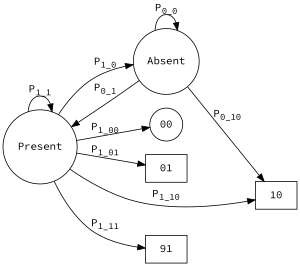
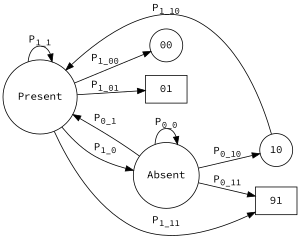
  digraph {
    fontname="Source Code Pro"
    rankdir=LR
    node [fontname="Source Code Pro" shape=circle]
    edge [fontname="Source Code Pro"]
    n1 [label=Present]
    n2 [label=Absent]
    n3 [label=00]
    n4 [label=01 shape=box]
-   n5 [label=10 shape=box]
+   n5 [label=10]
    n6 [label=91 shape=box]
    n1 -> n1 [label=<P<SUB>1_1</SUB>>]
    n1 -> n2 [label=<P<SUB>1_0</SUB>>]
    n1 -> n3 [label=<P<SUB>1_00</SUB>>]
    n1 -> n4 [label=<P<SUB>1_01</SUB>>]
-   n1 -> n5 [label=<P<SUB>1_10</SUB>>]
+   n5 -> n1 [label=<P<SUB>1_10</SUB>>]
    n1 -> n6 [label=<P<SUB>1_11</SUB>>]
    n2 -> n1 [label=<P<SUB>0_1</SUB>>]
    n2 -> n2 [label=<P<SUB>0_0</SUB>>]
    n2 -> n5 [label=<P<SUB>0_10</SUB>>]
+   n2 -> n6 [label=<P<SUB>0_11</SUB>>]
  }
